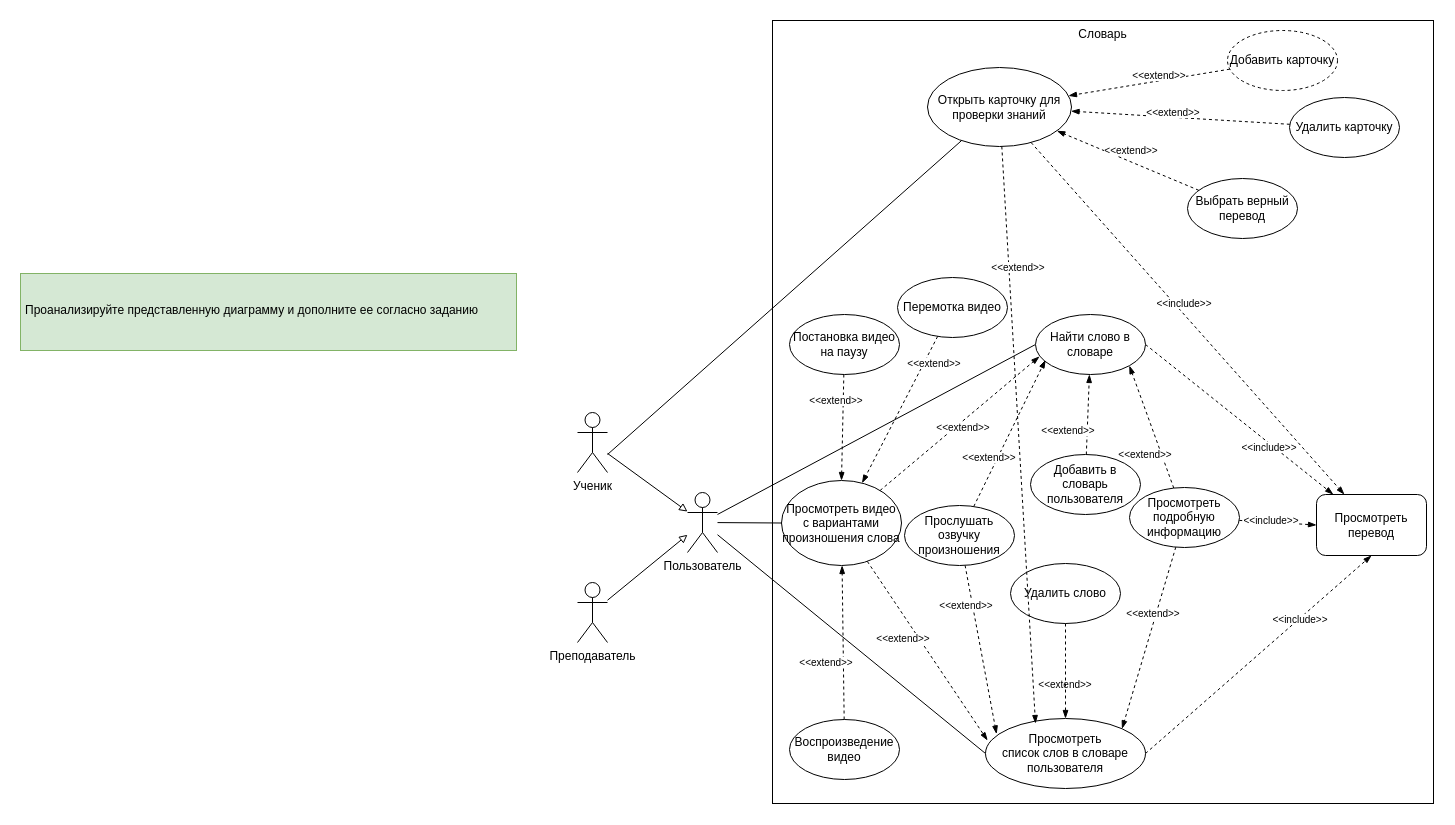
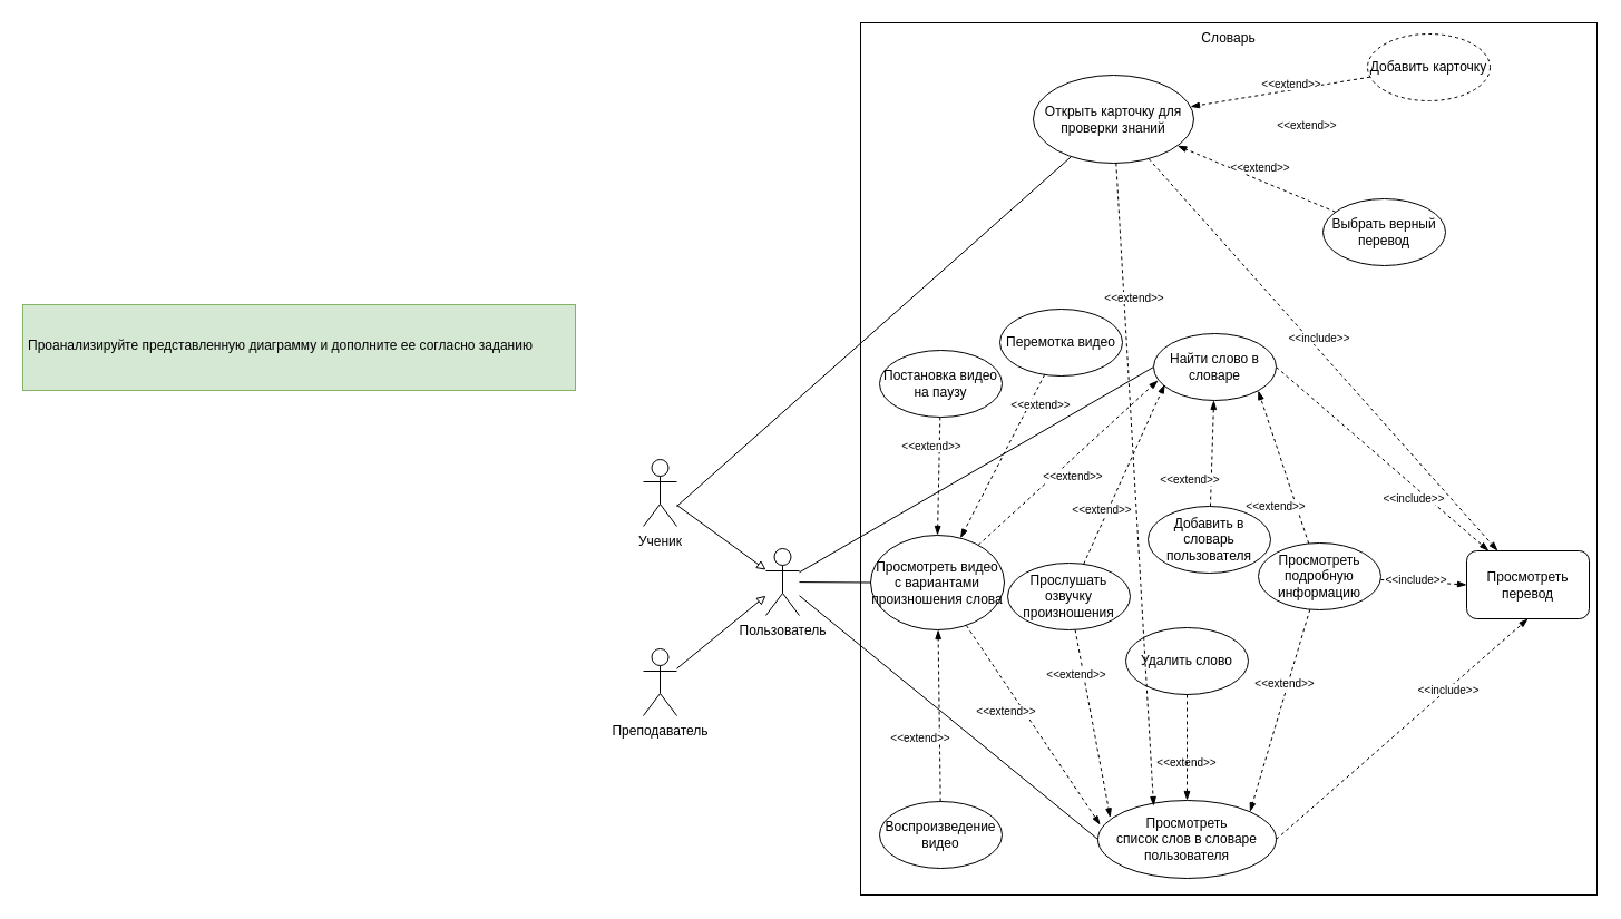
  <mxCell id="0" />
  <mxCell id="1" parent="0" />
  <mxCell id="2" value="Словарь" style="rounded=0;whiteSpace=wrap;html=1;verticalAlign=top;" vertex="1" parent="1"><mxGeometry x="772" y="20" width="661" height="783" as="geometry" /></mxCell>
  <mxCell id="3" style="edgeStyle=none;rounded=0;orthogonalLoop=1;jettySize=auto;html=1;endArrow=block;endFill=0;" edge="1" parent="1" source="4" target="9"><mxGeometry relative="1" as="geometry" /></mxCell>
  <mxCell id="4" value="Ученик" style="shape=umlActor;verticalLabelPosition=bottom;verticalAlign=top;html=1;outlineConnect=0;" vertex="1" parent="1"><mxGeometry x="577" y="412" width="30" height="60" as="geometry" /></mxCell>
  <mxCell id="5" style="rounded=0;orthogonalLoop=1;jettySize=auto;html=1;endArrow=block;endFill=0;" edge="1" parent="1" source="6" target="9"><mxGeometry relative="1" as="geometry" /></mxCell>
  <mxCell id="6" value="Преподаватель" style="shape=umlActor;verticalLabelPosition=bottom;verticalAlign=top;html=1;outlineConnect=0;" vertex="1" parent="1"><mxGeometry x="577" y="582" width="30" height="60" as="geometry" /></mxCell>
  <mxCell id="7" style="edgeStyle=none;rounded=0;orthogonalLoop=1;jettySize=auto;html=1;entryX=0;entryY=0.5;entryDx=0;entryDy=0;endArrow=none;endFill=0;" edge="1" parent="1" source="9" target="11"><mxGeometry relative="1" as="geometry" /></mxCell>
  <mxCell id="8" style="edgeStyle=none;rounded=0;orthogonalLoop=1;jettySize=auto;html=1;entryX=0;entryY=0.5;entryDx=0;entryDy=0;endArrow=none;endFill=0;" edge="1" parent="1" source="9" target="13"><mxGeometry relative="1" as="geometry" /></mxCell>
  <mxCell id="9" value="Пользователь" style="shape=umlActor;verticalLabelPosition=bottom;verticalAlign=top;html=1;outlineConnect=0;" vertex="1" parent="1"><mxGeometry x="687" y="492" width="30" height="60" as="geometry" /></mxCell>
  <mxCell id="10" style="edgeStyle=none;rounded=0;orthogonalLoop=1;jettySize=auto;html=1;dashed=1;endArrow=blockThin;endFill=1;exitX=1;exitY=0.5;exitDx=0;exitDy=0;" edge="1" parent="1" source="11" target="23"><mxGeometry relative="1" as="geometry"><mxPoint x="1176" y="370" as="sourcePoint" /></mxGeometry></mxCell>
- <mxCell id="11" value="Найти слово в словаре" style="ellipse;whiteSpace=wrap;html=1;" vertex="1" parent="1"><mxGeometry x="1035" y="314" width="110" height="60" as="geometry" /></mxCell>
+ <mxCell id="11" value="Найти слово в словаре" style="ellipse;whiteSpace=wrap;html=1;" vertex="1" parent="1"><mxGeometry x="1035" y="299" width="110" height="60" as="geometry" /></mxCell>
  <mxCell id="12" style="edgeStyle=none;rounded=0;orthogonalLoop=1;jettySize=auto;html=1;entryX=0.5;entryY=1;entryDx=0;entryDy=0;dashed=1;endArrow=blockThin;endFill=1;exitX=1;exitY=0.5;exitDx=0;exitDy=0;" edge="1" parent="1" source="13" target="23"><mxGeometry relative="1" as="geometry"><mxPoint x="1221" y="751.73" as="sourcePoint" /></mxGeometry></mxCell>
  <mxCell id="13" value="Просмотреть &lt;br&gt;список слов в словаре пользователя" style="ellipse;whiteSpace=wrap;html=1;" vertex="1" parent="1"><mxGeometry x="985" y="718" width="160" height="70" as="geometry" /></mxCell>
  <mxCell id="14" style="edgeStyle=none;rounded=0;orthogonalLoop=1;jettySize=auto;html=1;entryX=0.069;entryY=0.221;entryDx=0;entryDy=0;entryPerimeter=0;endArrow=blockThin;endFill=1;dashed=1;" edge="1" parent="1" source="16" target="13"><mxGeometry relative="1" as="geometry" /></mxCell>
  <mxCell id="15" style="edgeStyle=none;rounded=0;orthogonalLoop=1;jettySize=auto;html=1;entryX=0.091;entryY=0.758;entryDx=0;entryDy=0;entryPerimeter=0;dashed=1;fontSize=10;endArrow=blockThin;endFill=1;" edge="1" parent="1" source="16" target="11"><mxGeometry relative="1" as="geometry" /></mxCell>
  <mxCell id="16" value="Прослушать озвучку произношения" style="ellipse;whiteSpace=wrap;html=1;" vertex="1" parent="1"><mxGeometry x="904" y="505" width="110" height="60" as="geometry" /></mxCell>
  <mxCell id="17" style="edgeStyle=none;rounded=0;orthogonalLoop=1;jettySize=auto;html=1;dashed=1;endArrow=blockThin;endFill=1;" edge="1" parent="1" source="18" target="11"><mxGeometry relative="1" as="geometry" /></mxCell>
  <mxCell id="18" value="Добавить в словарь пользователя" style="ellipse;whiteSpace=wrap;html=1;" vertex="1" parent="1"><mxGeometry x="1030" y="454" width="110" height="60" as="geometry" /></mxCell>
  <mxCell id="19" style="edgeStyle=none;rounded=0;orthogonalLoop=1;jettySize=auto;html=1;dashed=1;endArrow=blockThin;endFill=1;entryX=1;entryY=1;entryDx=0;entryDy=0;" edge="1" parent="1" source="22" target="11"><mxGeometry relative="1" as="geometry"><mxPoint x="1160.137" y="374.855" as="targetPoint" /></mxGeometry></mxCell>
  <mxCell id="20" style="edgeStyle=none;rounded=0;orthogonalLoop=1;jettySize=auto;html=1;dashed=1;endArrow=blockThin;endFill=1;entryX=1;entryY=0;entryDx=0;entryDy=0;" edge="1" parent="1" source="22" target="13"><mxGeometry relative="1" as="geometry"><mxPoint x="1174" y="718" as="targetPoint" /></mxGeometry></mxCell>
  <mxCell id="21" style="edgeStyle=none;rounded=0;orthogonalLoop=1;jettySize=auto;html=1;entryX=0;entryY=0.5;entryDx=0;entryDy=0;dashed=1;endArrow=blockThin;endFill=1;" edge="1" parent="1" source="22" target="23"><mxGeometry relative="1" as="geometry" /></mxCell>
  <mxCell id="22" value="Просмотреть подробную информацию" style="ellipse;whiteSpace=wrap;html=1;" vertex="1" parent="1"><mxGeometry x="1129" y="487" width="110" height="60" as="geometry" /></mxCell>
  <mxCell id="23" value="Просмотреть перевод" style="whiteSpace=wrap;html=1;rounded=1;" vertex="1" parent="1"><mxGeometry x="1316" y="494" width="110" height="61" as="geometry" /></mxCell>
  <mxCell id="24" value="&lt;font style=&quot;font-size: 10px; background-color: rgb(255, 255, 255);&quot;&gt;&amp;lt;&amp;lt;extend&amp;gt;&amp;gt;&lt;/font&gt;" style="text;html=1;strokeColor=none;fillColor=none;align=center;verticalAlign=middle;whiteSpace=wrap;rounded=0;" vertex="1" parent="1"><mxGeometry x="1038" y="414.73" width="60" height="30" as="geometry" /></mxCell>
  <mxCell id="25" value="&lt;font style=&quot;font-size: 10px; background-color: rgb(255, 255, 255);&quot;&gt;&amp;lt;&amp;lt;extend&amp;gt;&amp;gt;&lt;/font&gt;" style="text;html=1;strokeColor=none;fillColor=none;align=center;verticalAlign=middle;whiteSpace=wrap;rounded=0;" vertex="1" parent="1"><mxGeometry x="959" y="442" width="60" height="30" as="geometry" /></mxCell>
  <mxCell id="26" value="&lt;font style=&quot;font-size: 10px; background-color: rgb(255, 255, 255);&quot;&gt;&amp;lt;&amp;lt;extend&amp;gt;&amp;gt;&lt;/font&gt;" style="text;html=1;strokeColor=none;fillColor=none;align=center;verticalAlign=middle;whiteSpace=wrap;rounded=0;" vertex="1" parent="1"><mxGeometry x="936" y="590" width="60" height="30" as="geometry" /></mxCell>
  <mxCell id="27" value="&lt;font style=&quot;font-size: 10px; background-color: rgb(255, 255, 255);&quot;&gt;&amp;lt;&amp;lt;extend&amp;gt;&amp;gt;&lt;/font&gt;" style="text;html=1;strokeColor=none;fillColor=none;align=center;verticalAlign=middle;whiteSpace=wrap;rounded=0;" vertex="1" parent="1"><mxGeometry x="1123" y="597.73" width="60" height="30" as="geometry" /></mxCell>
  <mxCell id="28" value="&lt;font style=&quot;font-size: 10px; background-color: rgb(255, 255, 255);&quot;&gt;&amp;lt;&amp;lt;extend&amp;gt;&amp;gt;&lt;/font&gt;" style="text;html=1;strokeColor=none;fillColor=none;align=center;verticalAlign=middle;whiteSpace=wrap;rounded=0;" vertex="1" parent="1"><mxGeometry x="1115" y="439" width="60" height="30" as="geometry" /></mxCell>
  <mxCell id="29" value="&lt;font style=&quot;font-size: 10px; background-color: rgb(255, 255, 255);&quot;&gt;&amp;lt;&amp;lt;include&amp;gt;&amp;gt;&lt;/font&gt;" style="text;html=1;strokeColor=none;fillColor=none;align=center;verticalAlign=middle;whiteSpace=wrap;rounded=0;" vertex="1" parent="1"><mxGeometry x="1239" y="432" width="60" height="30" as="geometry" /></mxCell>
  <mxCell id="30" value="&lt;font style=&quot;font-size: 10px; background-color: rgb(255, 255, 255);&quot;&gt;&amp;lt;&amp;lt;include&amp;gt;&amp;gt;&lt;/font&gt;" style="text;html=1;strokeColor=none;fillColor=none;align=center;verticalAlign=middle;whiteSpace=wrap;rounded=0;" vertex="1" parent="1"><mxGeometry x="1270" y="604" width="60" height="30" as="geometry" /></mxCell>
  <mxCell id="31" value="&lt;font style=&quot;font-size: 10px; background-color: rgb(255, 255, 255);&quot;&gt;&amp;lt;&amp;lt;include&amp;gt;&amp;gt;&lt;/font&gt;" style="text;html=1;strokeColor=none;fillColor=none;align=center;verticalAlign=middle;whiteSpace=wrap;rounded=0;" vertex="1" parent="1"><mxGeometry x="1241" y="505" width="60" height="30" as="geometry" /></mxCell>
  <mxCell id="32" value="Удалить слово" style="ellipse;whiteSpace=wrap;html=1;" vertex="1" parent="1"><mxGeometry x="1010" y="563" width="110" height="60" as="geometry" /></mxCell>
  <mxCell id="33" value="&lt;font style=&quot;font-size: 10px; background-color: rgb(255, 255, 255);&quot;&gt;&amp;lt;&amp;lt;extend&amp;gt;&amp;gt;&lt;/font&gt;" style="text;html=1;strokeColor=none;fillColor=none;align=center;verticalAlign=middle;whiteSpace=wrap;rounded=0;" vertex="1" parent="1"><mxGeometry x="1035" y="669" width="60" height="30" as="geometry" /></mxCell>
  <mxCell id="34" style="edgeStyle=none;rounded=0;orthogonalLoop=1;jettySize=auto;html=1;dashed=1;endArrow=blockThin;endFill=1;" edge="1" parent="1" source="32" target="13"><mxGeometry relative="1" as="geometry"><mxPoint x="950" y="770" as="targetPoint" /></mxGeometry></mxCell>
  <mxCell id="35" value="&lt;h1&gt;&lt;span style=&quot;font-size: 12px; font-weight: normal;&quot;&gt;Проанализируйте представленную диаграмму и дополните ее согласно заданию&lt;/span&gt;&lt;br&gt;&lt;/h1&gt;" style="text;html=1;strokeColor=#82b366;fillColor=#d5e8d4;spacing=5;spacingTop=-20;whiteSpace=wrap;overflow=hidden;rounded=0;fontSize=16;" vertex="1" parent="1"><mxGeometry x="20" y="273" width="496" height="77" as="geometry" /></mxCell>
  <mxCell id="36" value="Открыть карточку для проверки знаний" style="ellipse;whiteSpace=wrap;html=1;" vertex="1" parent="1"><mxGeometry x="927" y="67" width="144" height="79" as="geometry" /></mxCell>
  <mxCell id="37" style="edgeStyle=none;rounded=0;orthogonalLoop=1;jettySize=auto;html=1;endArrow=none;endFill=0;" edge="1" parent="1" target="36"><mxGeometry relative="1" as="geometry"><mxPoint x="607" y="454" as="sourcePoint" /><mxPoint x="900" y="288" as="targetPoint" /></mxGeometry></mxCell>
  <mxCell id="38" value="Выбрать верный перевод" style="ellipse;whiteSpace=wrap;html=1;" vertex="1" parent="1"><mxGeometry x="1187" y="178" width="110" height="60" as="geometry" /></mxCell>
- <mxCell id="39" value="Удалить карточку" style="ellipse;whiteSpace=wrap;html=1;" vertex="1" parent="1"><mxGeometry x="1289" y="97" width="110" height="60" as="geometry" /></mxCell>
  <mxCell id="40" value="" style="edgeStyle=none;rounded=0;orthogonalLoop=1;jettySize=auto;html=1;dashed=1;endArrow=blockThin;endFill=1;" edge="1" parent="1" source="38" target="36"><mxGeometry relative="1" as="geometry"><mxPoint x="1169" y="161" as="targetPoint" /><mxPoint x="1201" y="188" as="sourcePoint" /></mxGeometry></mxCell>
  <mxCell id="41" value="&lt;font style=&quot;font-size: 10px; background-color: rgb(255, 255, 255);&quot;&gt;&amp;lt;&amp;lt;extend&amp;gt;&amp;gt;&lt;/font&gt;" style="text;html=1;strokeColor=none;fillColor=none;align=center;verticalAlign=middle;whiteSpace=wrap;rounded=0;rotation=0;" vertex="1" parent="1"><mxGeometry x="1101" y="135" width="60" height="30" as="geometry" /></mxCell>
- <mxCell id="42" value="" style="edgeStyle=none;rounded=0;orthogonalLoop=1;jettySize=auto;html=1;dashed=1;endArrow=blockThin;endFill=1;" edge="1" parent="1" target="36" source="39"><mxGeometry relative="1" as="geometry"><mxPoint x="1103" y="35" as="targetPoint" /><mxPoint x="1235" y="106" as="sourcePoint" /></mxGeometry></mxCell>
  <mxCell id="43" value="&lt;font style=&quot;font-size: 10px; background-color: rgb(255, 255, 255);&quot;&gt;&amp;lt;&amp;lt;extend&amp;gt;&amp;gt;&lt;/font&gt;" style="text;html=1;strokeColor=none;fillColor=none;align=center;verticalAlign=middle;whiteSpace=wrap;rounded=0;rotation=0;" vertex="1" parent="1"><mxGeometry x="1143" y="97" width="60" height="30" as="geometry" /></mxCell>
  <mxCell id="44" style="edgeStyle=none;rounded=0;orthogonalLoop=1;jettySize=auto;html=1;dashed=1;endArrow=blockThin;endFill=1;" edge="1" parent="1" source="36" target="23"><mxGeometry relative="1" as="geometry"><mxPoint x="1162.5" y="283" as="sourcePoint" /><mxPoint x="1379.5" y="436" as="targetPoint" /></mxGeometry></mxCell>
  <mxCell id="45" value="&lt;font style=&quot;font-size: 10px; background-color: rgb(255, 255, 255);&quot;&gt;&amp;lt;&amp;lt;include&amp;gt;&amp;gt;&lt;/font&gt;" style="text;html=1;strokeColor=none;fillColor=none;align=center;verticalAlign=middle;whiteSpace=wrap;rounded=0;" vertex="1" parent="1"><mxGeometry x="1154" y="288" width="60" height="30" as="geometry" /></mxCell>
  <mxCell id="46" style="edgeStyle=none;rounded=0;orthogonalLoop=1;jettySize=auto;html=1;entryX=0.069;entryY=0.221;entryDx=0;entryDy=0;entryPerimeter=0;endArrow=blockThin;endFill=1;dashed=1;" edge="1" parent="1" source="36"><mxGeometry relative="1" as="geometry"><mxPoint x="965" y="559" as="sourcePoint" /><mxPoint x="1035" y="723" as="targetPoint" /></mxGeometry></mxCell>
  <mxCell id="47" value="&lt;font style=&quot;font-size: 10px; background-color: rgb(255, 255, 255);&quot;&gt;&amp;lt;&amp;lt;extend&amp;gt;&amp;gt;&lt;/font&gt;" style="text;html=1;strokeColor=none;fillColor=none;align=center;verticalAlign=middle;whiteSpace=wrap;rounded=0;" vertex="1" parent="1"><mxGeometry x="988" y="252" width="60" height="30" as="geometry" /></mxCell>
  <mxCell id="48" value="Просмотреть видео с вариантами произношения слова" style="ellipse;whiteSpace=wrap;html=1;" vertex="1" parent="1"><mxGeometry x="781" y="480" width="120" height="85" as="geometry" /></mxCell>
  <mxCell id="49" value="" style="edgeStyle=none;rounded=0;orthogonalLoop=1;jettySize=auto;html=1;entryX=0.036;entryY=0.7;entryDx=0;entryDy=0;entryPerimeter=0;dashed=1;fontSize=10;endArrow=blockThin;endFill=1;" edge="1" parent="1" target="11" source="48"><mxGeometry relative="1" as="geometry"><mxPoint x="887" y="503.23" as="sourcePoint" /><mxPoint x="925.84" y="427.99" as="targetPoint" /></mxGeometry></mxCell>
  <mxCell id="50" value="" style="edgeStyle=none;rounded=0;orthogonalLoop=1;jettySize=auto;html=1;dashed=1;fontSize=10;endArrow=blockThin;endFill=1;entryX=0.013;entryY=0.314;entryDx=0;entryDy=0;entryPerimeter=0;" edge="1" parent="1" target="13" source="48"><mxGeometry relative="1" as="geometry"><mxPoint x="847" y="563" as="sourcePoint" /><mxPoint x="975" y="693" as="targetPoint" /></mxGeometry></mxCell>
  <mxCell id="51" value="&lt;font style=&quot;font-size: 10px; background-color: rgb(255, 255, 255);&quot;&gt;&amp;lt;&amp;lt;extend&amp;gt;&amp;gt;&lt;/font&gt;" style="text;html=1;strokeColor=none;fillColor=none;align=center;verticalAlign=middle;whiteSpace=wrap;rounded=0;" vertex="1" parent="1"><mxGeometry x="933" y="412" width="60" height="30" as="geometry" /></mxCell>
  <mxCell id="52" value="&lt;font style=&quot;font-size: 10px; background-color: rgb(255, 255, 255);&quot;&gt;&amp;lt;&amp;lt;extend&amp;gt;&amp;gt;&lt;/font&gt;" style="text;html=1;strokeColor=none;fillColor=none;align=center;verticalAlign=middle;whiteSpace=wrap;rounded=0;" vertex="1" parent="1"><mxGeometry x="873" y="623" width="60" height="30" as="geometry" /></mxCell>
  <mxCell id="53" value="Добавить карточку" style="ellipse;whiteSpace=wrap;html=1;dashed=1;" vertex="1" parent="1"><mxGeometry x="1227" y="30" width="110" height="60" as="geometry" /></mxCell>
  <mxCell id="54" value="" style="edgeStyle=none;rounded=0;orthogonalLoop=1;jettySize=auto;html=1;dashed=1;endArrow=blockThin;endFill=1;" edge="1" parent="1" source="53" target="36"><mxGeometry relative="1" as="geometry"><mxPoint x="933" y="127" as="targetPoint" /><mxPoint x="516" y="119.082" as="sourcePoint" /></mxGeometry></mxCell>
  <mxCell id="55" value="&lt;font style=&quot;font-size: 10px; background-color: rgb(255, 255, 255);&quot;&gt;&amp;lt;&amp;lt;extend&amp;gt;&amp;gt;&lt;/font&gt;" style="text;html=1;strokeColor=none;fillColor=none;align=center;verticalAlign=middle;whiteSpace=wrap;rounded=0;rotation=0;" vertex="1" parent="1"><mxGeometry x="1129" y="60" width="60" height="30" as="geometry" /></mxCell>
  <mxCell id="56" value="Постановка видео на паузу" style="ellipse;whiteSpace=wrap;html=1;" vertex="1" parent="1"><mxGeometry x="789" y="314" width="110" height="60" as="geometry" /></mxCell>
  <mxCell id="57" value="Перемотка видео" style="ellipse;whiteSpace=wrap;html=1;" vertex="1" parent="1"><mxGeometry x="897" y="277" width="110" height="60" as="geometry" /></mxCell>
  <mxCell id="58" style="edgeStyle=none;rounded=0;orthogonalLoop=1;jettySize=auto;html=1;dashed=1;endArrow=blockThin;endFill=1;" edge="1" parent="1" source="57" target="48"><mxGeometry relative="1" as="geometry"><mxPoint x="881" y="492" as="targetPoint" /><mxPoint x="927" y="333" as="sourcePoint" /></mxGeometry></mxCell>
  <mxCell id="59" value="&lt;font style=&quot;font-size: 10px; background-color: rgb(255, 255, 255);&quot;&gt;&amp;lt;&amp;lt;extend&amp;gt;&amp;gt;&lt;/font&gt;" style="text;html=1;strokeColor=none;fillColor=none;align=center;verticalAlign=middle;whiteSpace=wrap;rounded=0;" vertex="1" parent="1"><mxGeometry x="904" y="348" width="60" height="30" as="geometry" /></mxCell>
  <mxCell id="60" value="" style="edgeStyle=none;rounded=0;orthogonalLoop=1;jettySize=auto;html=1;dashed=1;fontSize=10;endArrow=blockThin;endFill=1;entryX=0.5;entryY=0;entryDx=0;entryDy=0;" edge="1" parent="1" source="56" target="48"><mxGeometry relative="1" as="geometry"><mxPoint x="839" y="374" as="sourcePoint" /><mxPoint x="834" y="497.5" as="targetPoint" /></mxGeometry></mxCell>
  <mxCell id="61" value="&lt;font style=&quot;font-size: 10px; background-color: rgb(255, 255, 255);&quot;&gt;&amp;lt;&amp;lt;extend&amp;gt;&amp;gt;&lt;/font&gt;" style="text;html=1;strokeColor=none;fillColor=none;align=center;verticalAlign=middle;whiteSpace=wrap;rounded=0;" vertex="1" parent="1"><mxGeometry x="806" y="384.73" width="60" height="30" as="geometry" /></mxCell>
  <mxCell id="62" style="edgeStyle=none;rounded=0;orthogonalLoop=1;jettySize=auto;html=1;endArrow=none;endFill=0;" edge="1" parent="1" source="9" target="48"><mxGeometry relative="1" as="geometry"><mxPoint x="545" y="200" as="sourcePoint" /><mxPoint x="599" y="195" as="targetPoint" /></mxGeometry></mxCell>
  <mxCell id="63" value="Воспроизведение видео" style="ellipse;whiteSpace=wrap;html=1;" vertex="1" parent="1"><mxGeometry x="789" y="719" width="110" height="60" as="geometry" /></mxCell>
  <mxCell id="64" value="" style="edgeStyle=none;rounded=0;orthogonalLoop=1;jettySize=auto;html=1;dashed=1;fontSize=10;endArrow=blockThin;endFill=1;" edge="1" parent="1" source="63" target="48"><mxGeometry relative="1" as="geometry"><mxPoint x="840.5" y="676" as="sourcePoint" /><mxPoint x="840.5" y="563" as="targetPoint" /></mxGeometry></mxCell>
  <mxCell id="65" value="&lt;font style=&quot;font-size: 10px; background-color: rgb(255, 255, 255);&quot;&gt;&amp;lt;&amp;lt;extend&amp;gt;&amp;gt;&lt;/font&gt;" style="text;html=1;strokeColor=none;fillColor=none;align=center;verticalAlign=middle;whiteSpace=wrap;rounded=0;" vertex="1" parent="1"><mxGeometry x="796" y="647" width="60" height="30" as="geometry" /></mxCell>
